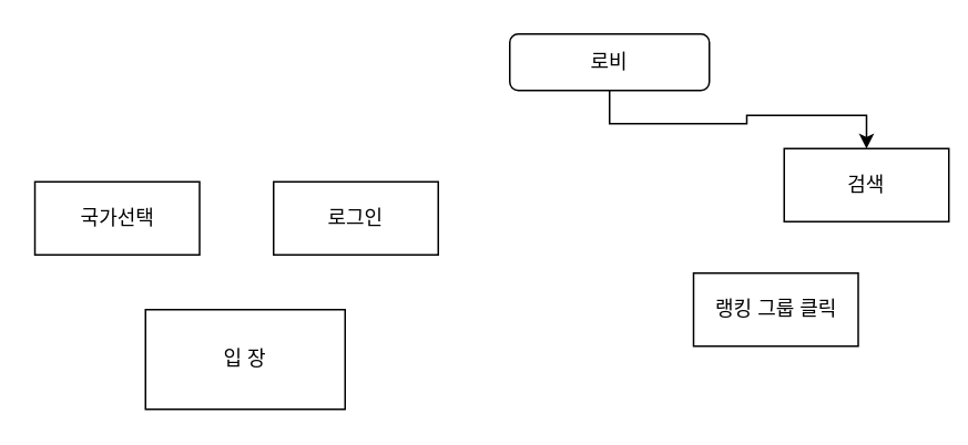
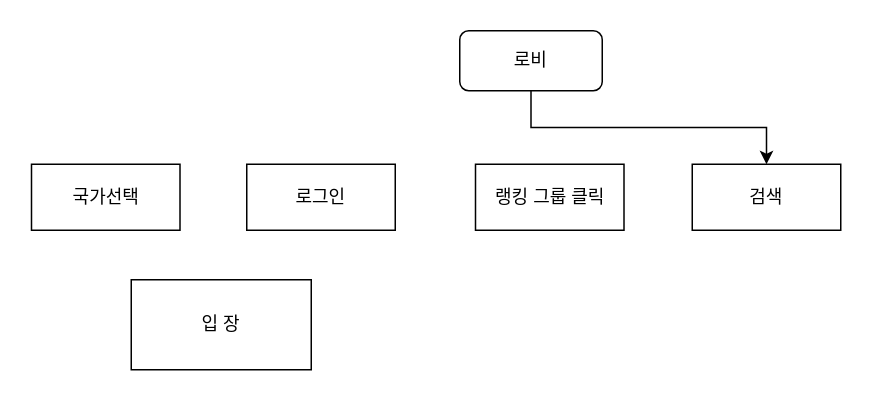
  <mxCell id="0" />
  <mxCell id="1" parent="0" />
  <mxCell id="2" style="edgeStyle=orthogonalEdgeStyle;rounded=0;orthogonalLoop=1;jettySize=auto;html=1;exitX=0.5;exitY=1;exitDx=0;exitDy=0;" edge="1" parent="1" source="3" target="6"><mxGeometry relative="1" as="geometry" /></mxCell>
- <mxCell id="3" value="로비" style="rounded=1;whiteSpace=wrap;html=1;fontSize=12;glass=0;strokeWidth=1;shadow=0;" parent="1" vertex="1"><mxGeometry x="306" y="20" width="120" height="34" as="geometry" /></mxCell>
+ <mxCell id="3" value="로비" style="rounded=1;whiteSpace=wrap;html=1;fontSize=12;glass=0;strokeWidth=1;shadow=0;" parent="1" vertex="1"><mxGeometry x="306" y="20" width="95" height="40" as="geometry" /></mxCell>
  <mxCell id="4" value="로그인" style="rounded=0;whiteSpace=wrap;html=1;" vertex="1" parent="1"><mxGeometry x="164" y="109" width="99" height="44" as="geometry" /></mxCell>
- <mxCell id="5" value="랭킹 그룹 클릭" style="rounded=0;whiteSpace=wrap;html=1;" vertex="1" parent="1"><mxGeometry x="416.5" y="164" width="99" height="44" as="geometry" /></mxCell>
- <mxCell id="6" value="검색" style="rounded=0;whiteSpace=wrap;html=1;" vertex="1" parent="1"><mxGeometry x="471" y="89" width="99" height="44" as="geometry" /></mxCell>
+ <mxCell id="5" value="랭킹 그룹 클릭" style="rounded=0;whiteSpace=wrap;html=1;" vertex="1" parent="1"><mxGeometry x="316.5" y="109" width="99" height="44" as="geometry" /></mxCell>
+ <mxCell id="6" value="검색" style="rounded=0;whiteSpace=wrap;html=1;" vertex="1" parent="1"><mxGeometry x="461" y="109" width="99" height="44" as="geometry" /></mxCell>
  <mxCell id="7" value="국가선택" style="rounded=0;whiteSpace=wrap;html=1;" vertex="1" parent="1"><mxGeometry x="20.5" y="109" width="99" height="44" as="geometry" /></mxCell>
  <mxCell id="8" value="입 장" style="rounded=0;whiteSpace=wrap;html=1;" vertex="1" parent="1"><mxGeometry x="87" y="186" width="120" height="60" as="geometry" /></mxCell>
